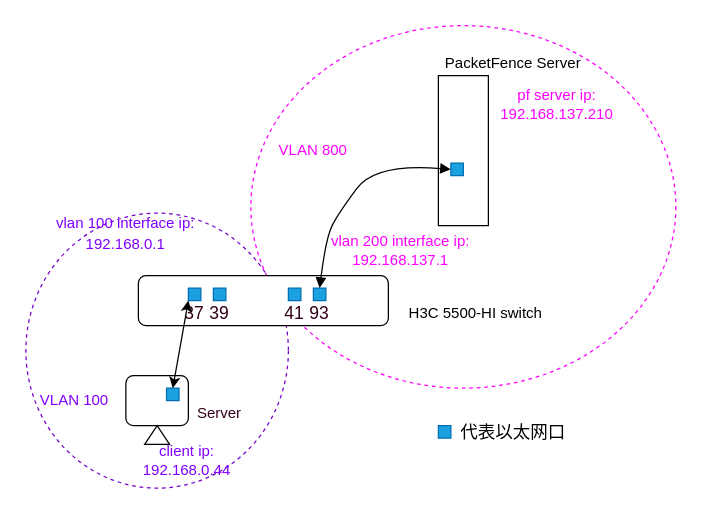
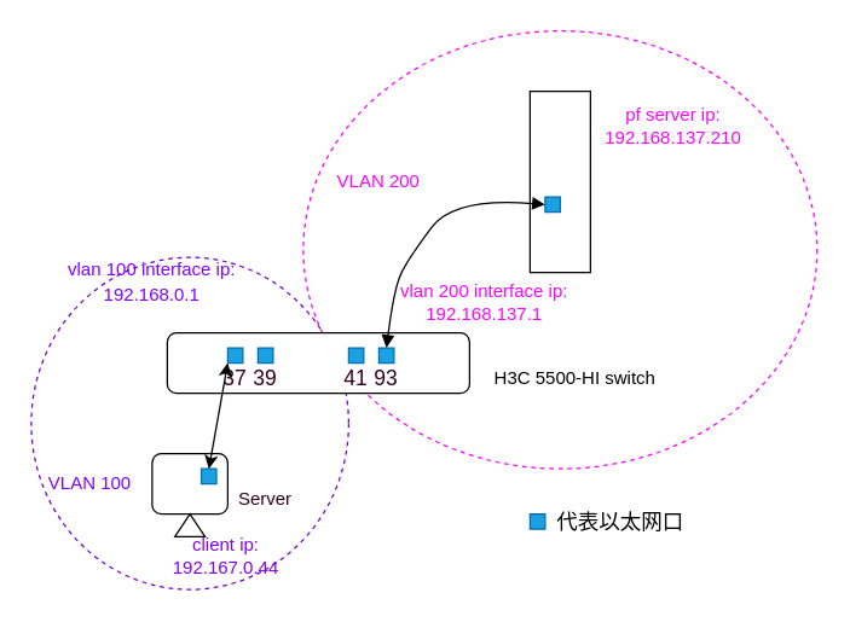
  <mxCell id="0" />
  <mxCell id="1" parent="0" />
  <mxCell id="2" value="" style="ellipse;whiteSpace=wrap;html=1;dashed=1;fillColor=none;fontColor=#007FFF;strokeColor=#FF00FF;" vertex="1" parent="1"><mxGeometry x="200" y="20" width="340" height="290" as="geometry" /></mxCell>
  <mxCell id="3" value="" style="ellipse;whiteSpace=wrap;html=1;fontColor=#ffffff;fillColor=none;dashed=1;strokeColor=#7700CC;" vertex="1" parent="1"><mxGeometry x="20" y="170" width="210" height="220" as="geometry" /></mxCell>
  <mxCell id="4" value="" style="rounded=1;whiteSpace=wrap;html=1;" vertex="1" parent="1"><mxGeometry x="110" y="220" width="200" height="40" as="geometry" /></mxCell>
  <mxCell id="5" value="H3C 5500-HI switch" style="text;html=1;strokeColor=none;fillColor=none;align=center;verticalAlign=middle;whiteSpace=wrap;rounded=0;" vertex="1" parent="1"><mxGeometry x="320" y="240" width="120" height="20" as="geometry" /></mxCell>
  <mxCell id="6" value="" style="rounded=0;whiteSpace=wrap;html=1;" vertex="1" parent="1"><mxGeometry x="350" y="60" width="40" height="120" as="geometry" /></mxCell>
  <mxCell id="7" value="" style="whiteSpace=wrap;html=1;aspect=fixed;fillColor=#1ba1e2;strokeColor=#006EAF;fontColor=#ffffff;" vertex="1" parent="1"><mxGeometry x="230" y="230" width="10" height="10" as="geometry" /></mxCell>
  <mxCell id="8" value="" style="whiteSpace=wrap;html=1;aspect=fixed;fillColor=#1ba1e2;strokeColor=#006EAF;fontColor=#ffffff;" vertex="1" parent="1"><mxGeometry x="250" y="230" width="10" height="10" as="geometry" /></mxCell>
  <mxCell id="9" value="" style="whiteSpace=wrap;html=1;aspect=fixed;fillColor=#1ba1e2;strokeColor=#006EAF;fontColor=#ffffff;" vertex="1" parent="1"><mxGeometry x="360" y="130" width="10" height="10" as="geometry" /></mxCell>
- <mxCell id="10" value="PacketFence Server" style="text;html=1;strokeColor=none;fillColor=none;align=center;verticalAlign=middle;whiteSpace=wrap;rounded=0;" vertex="1" parent="1"><mxGeometry x="350" y="40" width="120" height="20" as="geometry" /></mxCell>
  <mxCell id="11" value="" style="rounded=1;whiteSpace=wrap;html=1;" vertex="1" parent="1"><mxGeometry x="100" y="300" width="50" height="40" as="geometry" /></mxCell>
  <mxCell id="12" value="" style="triangle;whiteSpace=wrap;html=1;rotation=-90;" vertex="1" parent="1"><mxGeometry x="117.5" y="337.5" width="15" height="20" as="geometry" /></mxCell>
  <mxCell id="13" value="" style="curved=1;endArrow=block;html=1;exitX=0.5;exitY=0;exitDx=0;exitDy=0;entryX=0;entryY=0.5;entryDx=0;entryDy=0;startArrow=block;startFill=1;endFill=1;" edge="1" parent="1" source="8" target="9"><mxGeometry width="50" height="50" relative="1" as="geometry"><mxPoint x="120" y="280" as="sourcePoint" /><mxPoint x="170" y="230" as="targetPoint" /><Array as="points"><mxPoint x="260" y="190" /><mxPoint x="270" y="170" /><mxPoint x="300" y="130" /></Array></mxGeometry></mxCell>
  <mxCell id="14" value="pf server ip:&lt;br&gt;192.168.137.210" style="text;html=1;strokeColor=none;fillColor=none;align=center;verticalAlign=middle;whiteSpace=wrap;rounded=0;fontColor=#FF00FF;" vertex="1" parent="1"><mxGeometry x="390" y="75" width="110" height="15" as="geometry" /></mxCell>
  <mxCell id="15" value="vlan 200 interface ip:&lt;br&gt;192.168.137.1" style="text;html=1;strokeColor=none;fillColor=none;align=center;verticalAlign=middle;whiteSpace=wrap;rounded=0;fontColor=#FF00FF;" vertex="1" parent="1"><mxGeometry x="260" y="192.5" width="120" height="15" as="geometry" /></mxCell>
- <mxCell id="16" value="client ip:&lt;br&gt;192.168.0.44" style="text;html=1;strokeColor=none;fillColor=none;align=center;verticalAlign=middle;whiteSpace=wrap;rounded=0;fontColor=#7F00FF;" vertex="1" parent="1"><mxGeometry x="94" y="360" width="110" height="15" as="geometry" /></mxCell>
+ <mxCell id="16" value="client ip:&lt;br&gt;192.167.0.44" style="text;html=1;strokeColor=none;fillColor=none;align=center;verticalAlign=middle;whiteSpace=wrap;rounded=0;fontColor=#7F00FF;" vertex="1" parent="1"><mxGeometry x="94" y="360" width="110" height="15" as="geometry" /></mxCell>
  <mxCell id="17" value="" style="whiteSpace=wrap;html=1;aspect=fixed;fillColor=#1ba1e2;strokeColor=#006EAF;fontColor=#ffffff;fontSize=14;" vertex="1" parent="1"><mxGeometry x="150" y="230" width="10" height="10" as="geometry" /></mxCell>
  <mxCell id="18" value="" style="whiteSpace=wrap;html=1;aspect=fixed;fillColor=#1ba1e2;strokeColor=#006EAF;fontColor=#ffffff;" vertex="1" parent="1"><mxGeometry x="170" y="230" width="10" height="10" as="geometry" /></mxCell>
  <mxCell id="19" value="VLAN 100" style="text;html=1;strokeColor=none;fillColor=none;align=center;verticalAlign=middle;whiteSpace=wrap;rounded=0;dashed=1;fontColor=#7F00FF;" vertex="1" parent="1"><mxGeometry x="24" y="310" width="70" height="20" as="geometry" /></mxCell>
- <mxCell id="20" value="VLAN 800" style="text;html=1;strokeColor=none;fillColor=none;align=center;verticalAlign=middle;whiteSpace=wrap;rounded=0;dashed=1;fontColor=#FF00FF;" vertex="1" parent="1"><mxGeometry x="220" y="110" width="60" height="20" as="geometry" /></mxCell>
+ <mxCell id="20" value="VLAN 200" style="text;html=1;strokeColor=none;fillColor=none;align=center;verticalAlign=middle;whiteSpace=wrap;rounded=0;dashed=1;fontColor=#FF00FF;" vertex="1" parent="1"><mxGeometry x="220" y="110" width="60" height="20" as="geometry" /></mxCell>
  <mxCell id="21" value="Server" style="text;html=1;strokeColor=none;fillColor=none;align=center;verticalAlign=middle;whiteSpace=wrap;rounded=0;dashed=1;fontColor=#33001A;" vertex="1" parent="1"><mxGeometry x="155" y="320" width="40" height="20" as="geometry" /></mxCell>
  <mxCell id="22" value="37" style="text;html=1;strokeColor=none;fillColor=none;align=center;verticalAlign=middle;whiteSpace=wrap;rounded=0;dashed=1;fontSize=14;fontColor=#33001A;" vertex="1" parent="1"><mxGeometry x="150" y="245" width="10" height="10" as="geometry" /></mxCell>
  <mxCell id="23" value="39" style="text;html=1;strokeColor=none;fillColor=none;align=center;verticalAlign=middle;whiteSpace=wrap;rounded=0;dashed=1;fontSize=14;fontColor=#33001A;" vertex="1" parent="1"><mxGeometry x="170" y="245" width="10" height="10" as="geometry" /></mxCell>
  <mxCell id="24" value="41" style="text;html=1;strokeColor=none;fillColor=none;align=center;verticalAlign=middle;whiteSpace=wrap;rounded=0;dashed=1;fontSize=14;fontColor=#33001A;" vertex="1" parent="1"><mxGeometry x="230" y="245" width="10" height="10" as="geometry" /></mxCell>
  <mxCell id="25" value="93" style="text;html=1;strokeColor=none;fillColor=none;align=center;verticalAlign=middle;whiteSpace=wrap;rounded=0;dashed=1;fontSize=14;fontColor=#33001A;" vertex="1" parent="1"><mxGeometry x="250" y="245" width="10" height="10" as="geometry" /></mxCell>
  <mxCell id="26" value="&lt;span style=&quot;font-size: 12px;&quot;&gt;vlan 100 interface ip:&lt;br&gt;192.168.0.1&lt;br&gt;&lt;/span&gt;" style="text;html=1;strokeColor=none;fillColor=none;align=center;verticalAlign=middle;whiteSpace=wrap;rounded=0;dashed=1;fontSize=14;fontColor=#7F00FF;" vertex="1" parent="1"><mxGeometry x="35" y="175" width="130" height="20" as="geometry" /></mxCell>
  <mxCell id="27" value="" style="whiteSpace=wrap;html=1;aspect=fixed;fillColor=#1ba1e2;strokeColor=#006EAF;fontColor=#ffffff;fontSize=14;" vertex="1" parent="1"><mxGeometry x="132.5" y="310" width="10" height="10" as="geometry" /></mxCell>
  <mxCell id="28" value="" style="whiteSpace=wrap;html=1;aspect=fixed;fillColor=#1ba1e2;strokeColor=#006EAF;fontColor=#ffffff;fontSize=14;" vertex="1" parent="1"><mxGeometry x="350" y="340" width="10" height="10" as="geometry" /></mxCell>
  <mxCell id="29" value="代表以太网口" style="text;html=1;strokeColor=none;fillColor=none;align=center;verticalAlign=middle;whiteSpace=wrap;rounded=0;dashed=1;fontSize=14;fontColor=#000000;" vertex="1" parent="1"><mxGeometry x="360" y="335" width="100" height="20" as="geometry" /></mxCell>
  <mxCell id="30" value="" style="endArrow=classic;startArrow=classic;html=1;fontSize=14;fontColor=#000000;exitX=0.5;exitY=0;exitDx=0;exitDy=0;" edge="1" parent="1" source="27"><mxGeometry width="50" height="50" relative="1" as="geometry"><mxPoint x="100" y="290" as="sourcePoint" /><mxPoint x="150" y="240" as="targetPoint" /></mxGeometry></mxCell>
